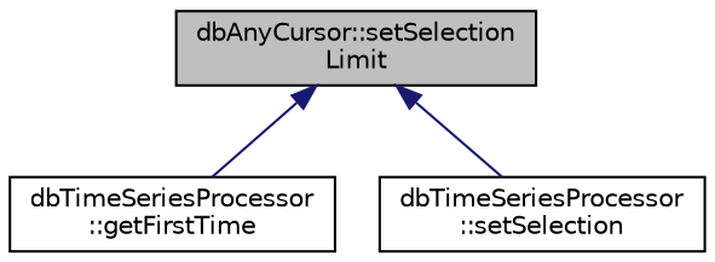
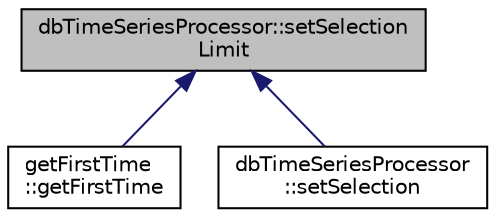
  digraph {
    rankdir=TB
    node [color=black fillcolor=white fontname=Helvetica fontsize=10 shape=record style=filled]
    edge [color=midnightblue dir=back fontname=Helvetica fontsize=10 labelfontname=Helvetica labelfontsize=10 style=solid]
-   n1 [fillcolor=grey75 fontcolor=black height=0.2 label="dbAnyCursor::setSelection\lLimit" width=0.4]
-   n2 [height=0.2 label="dbTimeSeriesProcessor\l::getFirstTime" width=0.4]
+   n1 [fillcolor=grey75 fontcolor=black height=0.2 label="dbTimeSeriesProcessor::setSelection\lLimit" width=0.4]
+   n2 [height=0.2 label="getFirstTime\l::getFirstTime" width=0.4]
    n3 [height=0.2 label="dbTimeSeriesProcessor\l::setSelection" width=0.4]
    n1 -> n2
    n1 -> n3
  }
